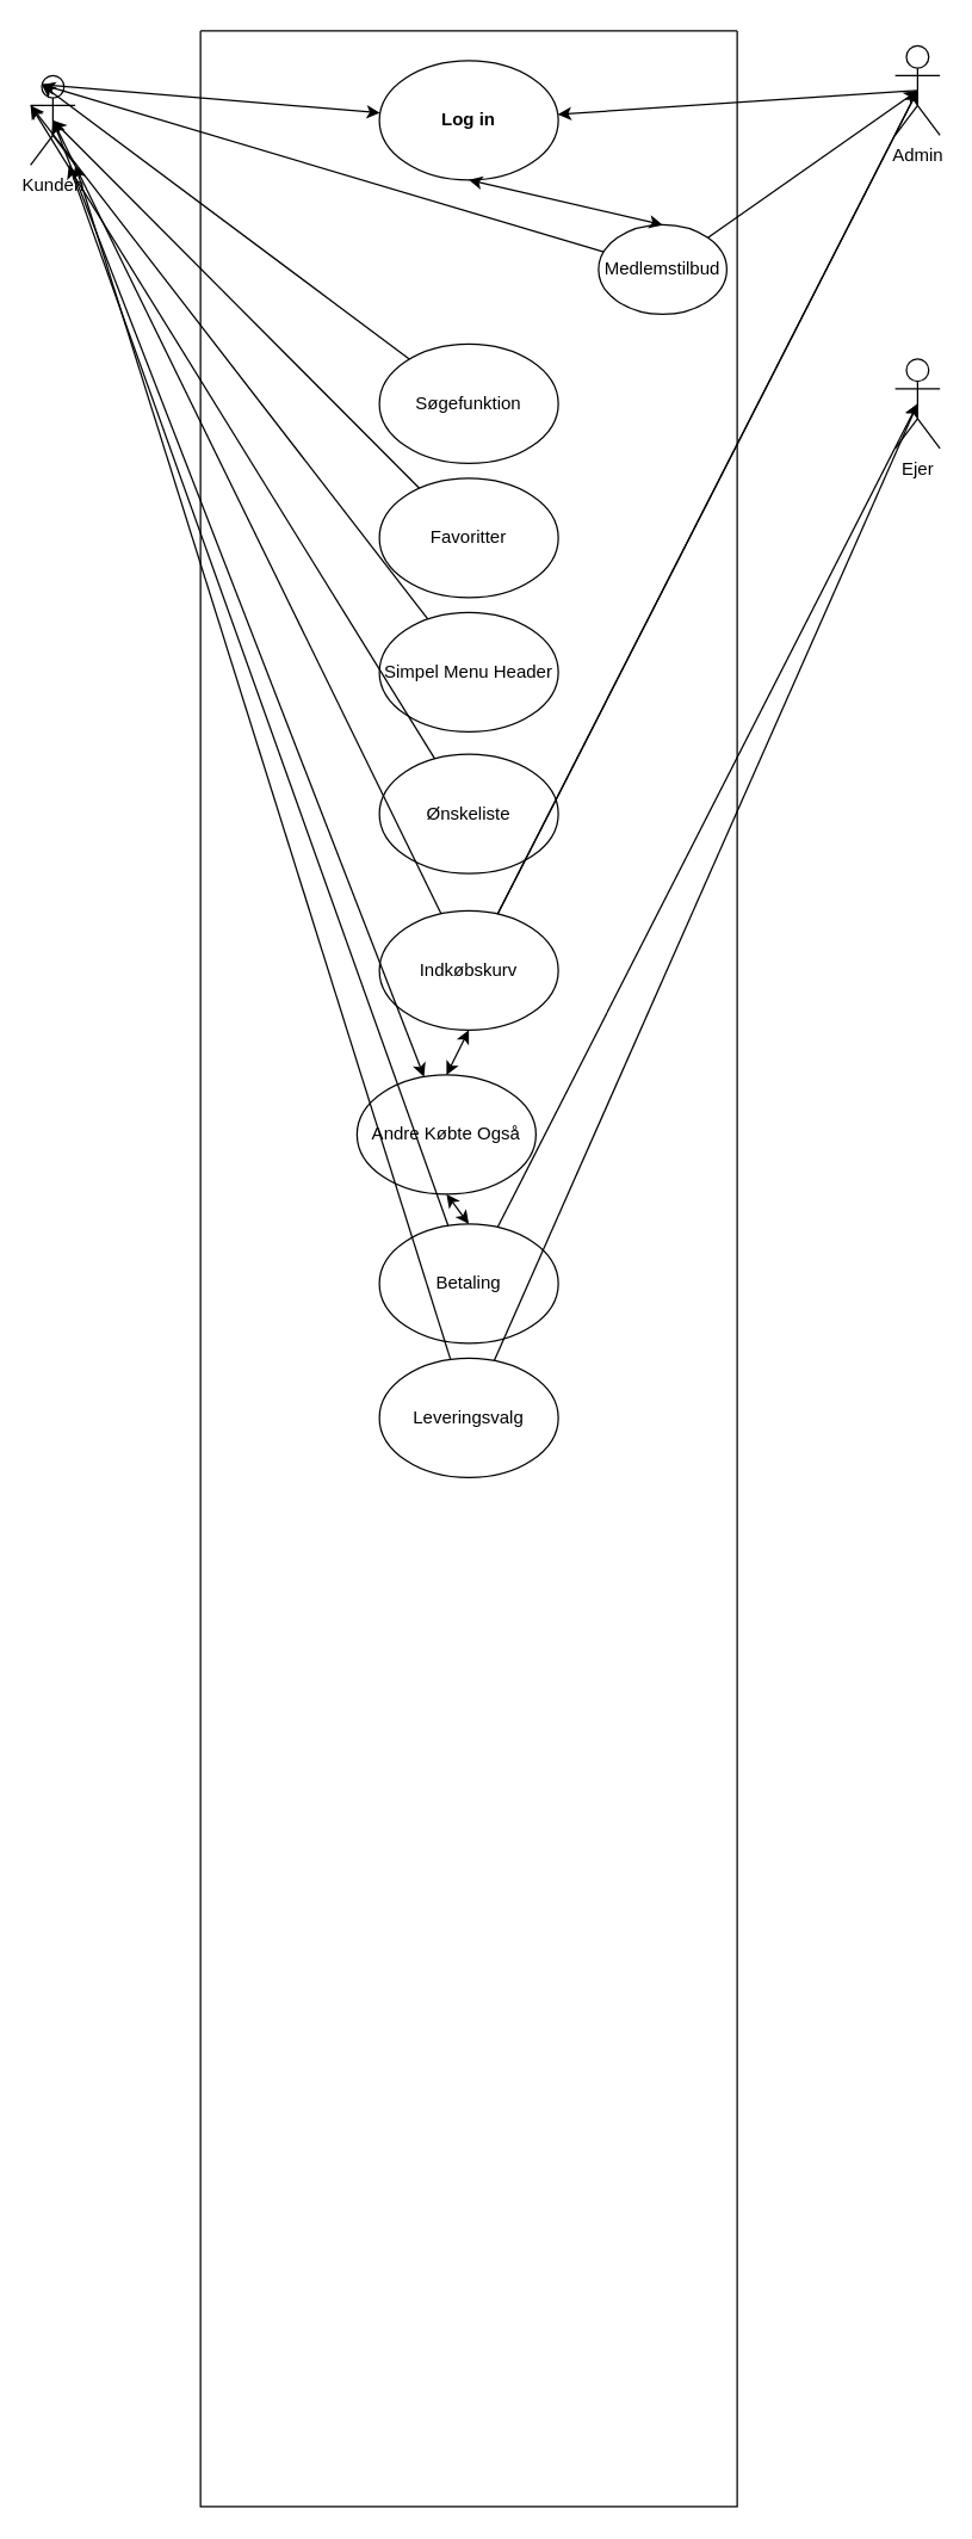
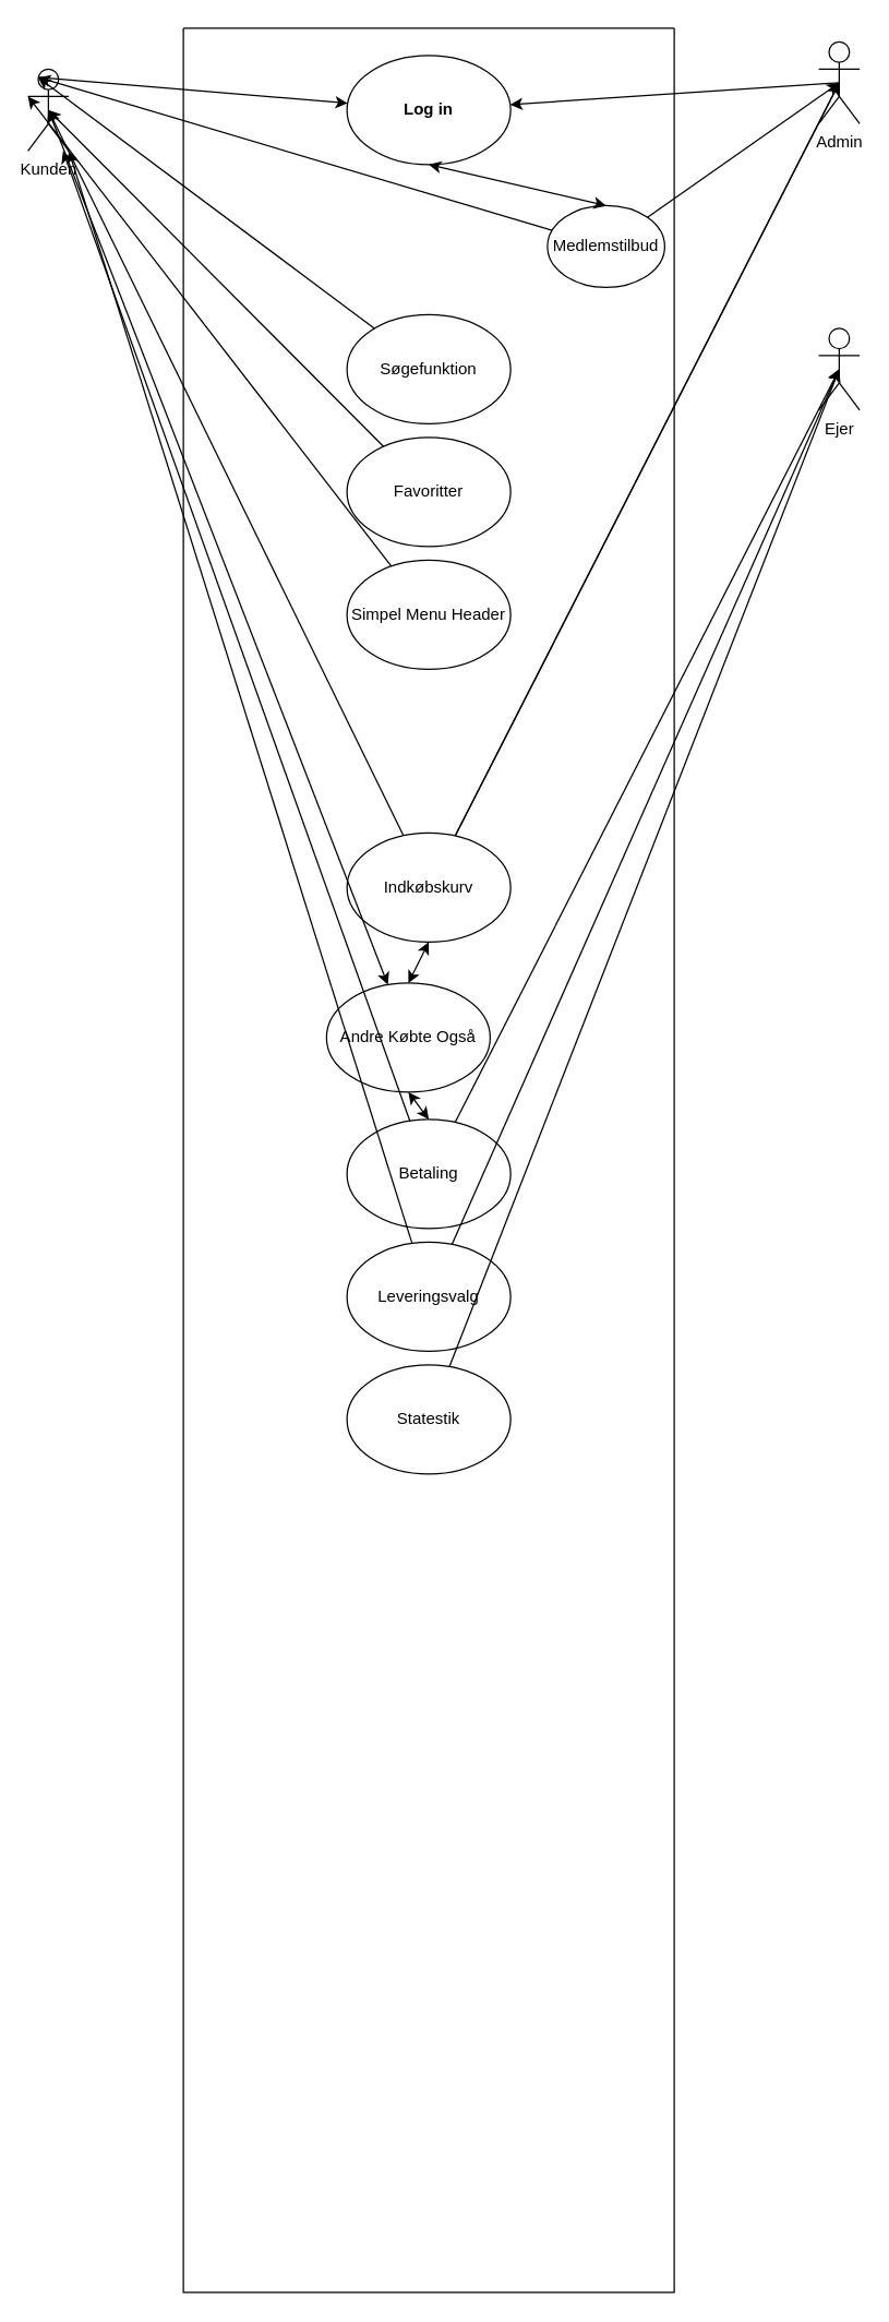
  <mxCell id="0" />
  <mxCell id="1" parent="0" />
  <mxCell id="2" value="" style="swimlane;startSize=0;" vertex="1" parent="1"><mxGeometry x="134" y="20" width="360" height="1660" as="geometry" /></mxCell>
  <mxCell id="3" value="Log in" style="ellipse;whiteSpace=wrap;html=1;fontStyle=1" vertex="1" parent="2"><mxGeometry x="120" y="20" width="120" height="80" as="geometry" /></mxCell>
  <mxCell id="4" value="Søgefunktion" style="ellipse;whiteSpace=wrap;html=1;" vertex="1" parent="2"><mxGeometry x="120" y="210" width="120" height="80" as="geometry" /></mxCell>
  <mxCell id="5" value="Indkøbskurv" style="ellipse;whiteSpace=wrap;html=1;" vertex="1" parent="2"><mxGeometry x="120" y="590" width="120" height="80" as="geometry" /></mxCell>
  <mxCell id="6" value="Betaling" style="ellipse;whiteSpace=wrap;html=1;" vertex="1" parent="2"><mxGeometry x="120" y="800" width="120" height="80" as="geometry" /></mxCell>
+ <mxCell id="7" value="Statestik" style="ellipse;whiteSpace=wrap;html=1;" vertex="1" parent="2"><mxGeometry x="120" y="980" width="120" height="80" as="geometry" /></mxCell>
  <mxCell id="8" value="Medlemstilbud" style="ellipse;whiteSpace=wrap;html=1;" vertex="1" parent="2"><mxGeometry x="267" y="130" width="86" height="60" as="geometry" /></mxCell>
  <mxCell id="9" value="" style="endArrow=classic;startArrow=classic;html=1;rounded=0;entryX=0.5;entryY=1;entryDx=0;entryDy=0;exitX=0.5;exitY=0;exitDx=0;exitDy=0;" edge="1" parent="2" source="8" target="3"><mxGeometry width="50" height="50" relative="1" as="geometry"><mxPoint x="140" y="220" as="sourcePoint" /><mxPoint x="190" y="170" as="targetPoint" /></mxGeometry></mxCell>
  <mxCell id="10" value="Andre Købte Også" style="ellipse;whiteSpace=wrap;html=1;" vertex="1" parent="2"><mxGeometry x="105" y="700" width="120" height="80" as="geometry" /></mxCell>
  <mxCell id="11" value="" style="endArrow=classic;startArrow=classic;html=1;rounded=0;exitX=0.5;exitY=0;exitDx=0;exitDy=0;entryX=0.5;entryY=1;entryDx=0;entryDy=0;" edge="1" parent="2" source="10" target="5"><mxGeometry width="50" height="50" relative="1" as="geometry"><mxPoint x="160" y="420" as="sourcePoint" /><mxPoint x="210" y="370" as="targetPoint" /></mxGeometry></mxCell>
  <mxCell id="12" value="" style="endArrow=classic;startArrow=classic;html=1;rounded=0;exitX=0.5;exitY=0;exitDx=0;exitDy=0;entryX=0.5;entryY=1;entryDx=0;entryDy=0;" edge="1" parent="2" source="6" target="10"><mxGeometry width="50" height="50" relative="1" as="geometry"><mxPoint x="146" y="490" as="sourcePoint" /><mxPoint x="196" y="440" as="targetPoint" /></mxGeometry></mxCell>
  <mxCell id="13" value="Simpel Menu Header" style="ellipse;whiteSpace=wrap;html=1;" vertex="1" parent="2"><mxGeometry x="120" y="390" width="120" height="80" as="geometry" /></mxCell>
- <mxCell id="14" value="Ønskeliste&lt;br&gt;" style="ellipse;whiteSpace=wrap;html=1;" vertex="1" parent="2"><mxGeometry x="120" y="485" width="120" height="80" as="geometry" /></mxCell>
  <mxCell id="15" value="Favoritter" style="ellipse;whiteSpace=wrap;html=1;" vertex="1" parent="2"><mxGeometry x="120" y="300" width="120" height="80" as="geometry" /></mxCell>
  <mxCell id="16" value="Leveringsvalg" style="ellipse;whiteSpace=wrap;html=1;" vertex="1" parent="2"><mxGeometry x="120" y="890" width="120" height="80" as="geometry" /></mxCell>
  <mxCell id="17" value="Kunden" style="shape=umlActor;verticalLabelPosition=bottom;verticalAlign=top;html=1;outlineConnect=0;" vertex="1" parent="1"><mxGeometry x="20" y="50" width="30" height="60" as="geometry" /></mxCell>
  <mxCell id="18" value="Admin" style="shape=umlActor;verticalLabelPosition=bottom;verticalAlign=top;html=1;outlineConnect=0;" vertex="1" parent="1"><mxGeometry x="600" y="30" width="30" height="60" as="geometry" /></mxCell>
  <mxCell id="19" value="Ejer" style="shape=umlActor;verticalLabelPosition=bottom;verticalAlign=top;html=1;outlineConnect=0;" vertex="1" parent="1"><mxGeometry x="600" y="240" width="30" height="60" as="geometry" /></mxCell>
+ <mxCell id="20" value="" style="endArrow=classic;html=1;rounded=0;entryX=0.5;entryY=0.5;entryDx=0;entryDy=0;entryPerimeter=0;" edge="1" parent="1" source="7" target="19"><mxGeometry width="50" height="50" relative="1" as="geometry"><mxPoint x="450" y="400" as="sourcePoint" /><mxPoint x="500" y="350" as="targetPoint" /></mxGeometry></mxCell>
  <mxCell id="21" value="" style="endArrow=classic;html=1;rounded=0;entryX=0.5;entryY=0.5;entryDx=0;entryDy=0;entryPerimeter=0;" edge="1" parent="1" source="6" target="19"><mxGeometry width="50" height="50" relative="1" as="geometry"><mxPoint x="450" y="580" as="sourcePoint" /><mxPoint x="500" y="530" as="targetPoint" /></mxGeometry></mxCell>
  <mxCell id="22" value="" style="endArrow=classic;html=1;rounded=0;entryX=0.5;entryY=0.5;entryDx=0;entryDy=0;entryPerimeter=0;" edge="1" parent="1" source="16" target="19"><mxGeometry width="50" height="50" relative="1" as="geometry"><mxPoint x="450" y="580" as="sourcePoint" /><mxPoint x="500" y="530" as="targetPoint" /></mxGeometry></mxCell>
  <mxCell id="23" value="" style="endArrow=classic;html=1;rounded=0;entryX=0.5;entryY=0.5;entryDx=0;entryDy=0;entryPerimeter=0;" edge="1" parent="1" source="5" target="17"><mxGeometry width="50" height="50" relative="1" as="geometry"><mxPoint x="450" y="400" as="sourcePoint" /><mxPoint x="500" y="350" as="targetPoint" /></mxGeometry></mxCell>
  <mxCell id="24" value="" style="endArrow=classic;startArrow=classic;html=1;rounded=0;entryX=0.5;entryY=0.5;entryDx=0;entryDy=0;entryPerimeter=0;" edge="1" parent="1" source="10" target="17"><mxGeometry width="50" height="50" relative="1" as="geometry"><mxPoint x="450" y="400" as="sourcePoint" /><mxPoint x="500" y="350" as="targetPoint" /></mxGeometry></mxCell>
  <mxCell id="25" value="" style="endArrow=classic;html=1;rounded=0;" edge="1" parent="1" source="6" target="17"><mxGeometry width="50" height="50" relative="1" as="geometry"><mxPoint x="450" y="580" as="sourcePoint" /><mxPoint x="500" y="530" as="targetPoint" /></mxGeometry></mxCell>
  <mxCell id="26" value="" style="endArrow=classic;html=1;rounded=0;entryX=1;entryY=1;entryDx=0;entryDy=0;entryPerimeter=0;" edge="1" parent="1" source="16" target="17"><mxGeometry width="50" height="50" relative="1" as="geometry"><mxPoint x="450" y="580" as="sourcePoint" /><mxPoint x="500" y="530" as="targetPoint" /></mxGeometry></mxCell>
- <mxCell id="27" value="" style="endArrow=classic;html=1;rounded=0;entryX=0;entryY=0.333;entryDx=0;entryDy=0;entryPerimeter=0;" edge="1" parent="1" source="14" target="17"><mxGeometry width="50" height="50" relative="1" as="geometry"><mxPoint x="450" y="400" as="sourcePoint" /><mxPoint x="500" y="350" as="targetPoint" /></mxGeometry></mxCell>
  <mxCell id="28" value="" style="endArrow=classic;html=1;rounded=0;entryX=0;entryY=0.333;entryDx=0;entryDy=0;entryPerimeter=0;" edge="1" parent="1" source="13" target="17"><mxGeometry width="50" height="50" relative="1" as="geometry"><mxPoint x="450" y="400" as="sourcePoint" /><mxPoint x="500" y="350" as="targetPoint" /></mxGeometry></mxCell>
  <mxCell id="29" value="" style="endArrow=classic;html=1;rounded=0;entryX=0.5;entryY=0.5;entryDx=0;entryDy=0;entryPerimeter=0;" edge="1" parent="1" source="15" target="17"><mxGeometry width="50" height="50" relative="1" as="geometry"><mxPoint x="450" y="400" as="sourcePoint" /><mxPoint x="500" y="350" as="targetPoint" /></mxGeometry></mxCell>
  <mxCell id="30" value="" style="endArrow=classic;html=1;rounded=0;entryX=0.25;entryY=0.1;entryDx=0;entryDy=0;entryPerimeter=0;" edge="1" parent="1" source="4" target="17"><mxGeometry width="50" height="50" relative="1" as="geometry"><mxPoint x="450" y="400" as="sourcePoint" /><mxPoint x="500" y="350" as="targetPoint" /></mxGeometry></mxCell>
  <mxCell id="31" value="" style="endArrow=classic;html=1;rounded=0;entryX=0.25;entryY=0.1;entryDx=0;entryDy=0;entryPerimeter=0;" edge="1" parent="1" source="8" target="17"><mxGeometry width="50" height="50" relative="1" as="geometry"><mxPoint x="450" y="400" as="sourcePoint" /><mxPoint x="500" y="350" as="targetPoint" /></mxGeometry></mxCell>
  <mxCell id="32" value="" style="endArrow=classic;html=1;rounded=0;entryX=0.5;entryY=0.5;entryDx=0;entryDy=0;entryPerimeter=0;" edge="1" parent="1" source="8" target="18"><mxGeometry width="50" height="50" relative="1" as="geometry"><mxPoint x="450" y="400" as="sourcePoint" /><mxPoint x="500" y="350" as="targetPoint" /></mxGeometry></mxCell>
  <mxCell id="33" value="" style="endArrow=classic;html=1;rounded=0;exitX=0.25;exitY=0.1;exitDx=0;exitDy=0;exitPerimeter=0;" edge="1" parent="1" source="17" target="3"><mxGeometry width="50" height="50" relative="1" as="geometry"><mxPoint x="450" y="400" as="sourcePoint" /><mxPoint x="500" y="350" as="targetPoint" /></mxGeometry></mxCell>
  <mxCell id="34" value="" style="endArrow=classic;html=1;rounded=0;entryX=0.5;entryY=0.5;entryDx=0;entryDy=0;entryPerimeter=0;" edge="1" parent="1" source="5" target="18"><mxGeometry width="50" height="50" relative="1" as="geometry"><mxPoint x="450" y="400" as="sourcePoint" /><mxPoint x="500" y="350" as="targetPoint" /></mxGeometry></mxCell>
  <mxCell id="35" value="" style="endArrow=classic;html=1;rounded=0;entryX=0.5;entryY=0.5;entryDx=0;entryDy=0;entryPerimeter=0;" edge="1" parent="1" source="5" target="18"><mxGeometry width="50" height="50" relative="1" as="geometry"><mxPoint x="450" y="400" as="sourcePoint" /><mxPoint x="500" y="350" as="targetPoint" /></mxGeometry></mxCell>
  <mxCell id="36" value="" style="endArrow=classic;html=1;rounded=0;exitX=0.5;exitY=0.5;exitDx=0;exitDy=0;exitPerimeter=0;" edge="1" parent="1" source="18" target="3"><mxGeometry width="50" height="50" relative="1" as="geometry"><mxPoint x="450" y="400" as="sourcePoint" /><mxPoint x="500" y="350" as="targetPoint" /></mxGeometry></mxCell>
